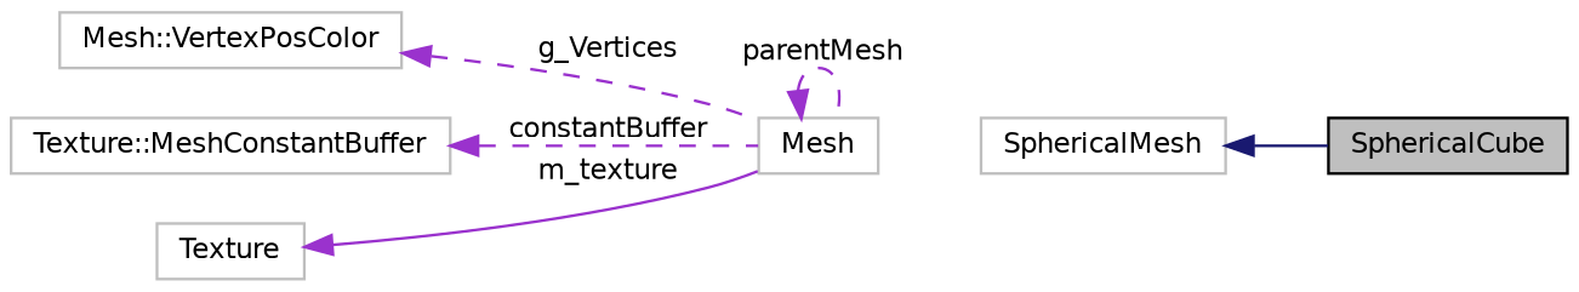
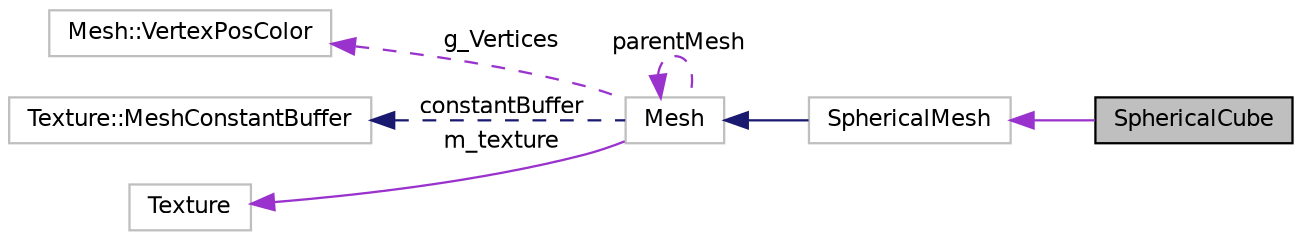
  digraph {
    rankdir=LR
    node [color=grey75 fillcolor=white fontname=Helvetica fontsize=10 shape=record style=filled]
    edge [color=darkorchid3 dir=back fontname=Helvetica fontsize=10 labelfontname=Helvetica labelfontsize=10 style=solid]
    n1 [color=black fillcolor=grey75 fontcolor=black height=0.2 label=SphericalCube width=0.4]
    n2 [height=0.2 label=SphericalMesh width=0.4]
    n3 [height=0.2 label=Mesh width=0.4]
    n4 [height=0.2 label="Mesh::VertexPosColor" width=0.4]
    n5 [height=0.2 label="Texture::MeshConstantBuffer" width=0.4]
    n6 [height=0.2 label=Texture width=0.4]
-   n2 -> n1 [color=midnightblue]
+   n2 -> n1
+   n3 -> n2 [color=midnightblue]
    n3 -> n3 [label=" parentMesh" style=dashed]
    n4 -> n3 [label=" g_Vertices" style=dashed]
-   n5 -> n3 [label=" constantBuffer" style=dashed]
+   n5 -> n3 [color=midnightblue label=" constantBuffer" style=dashed]
    n6 -> n3 [label=" m_texture"]
  }
